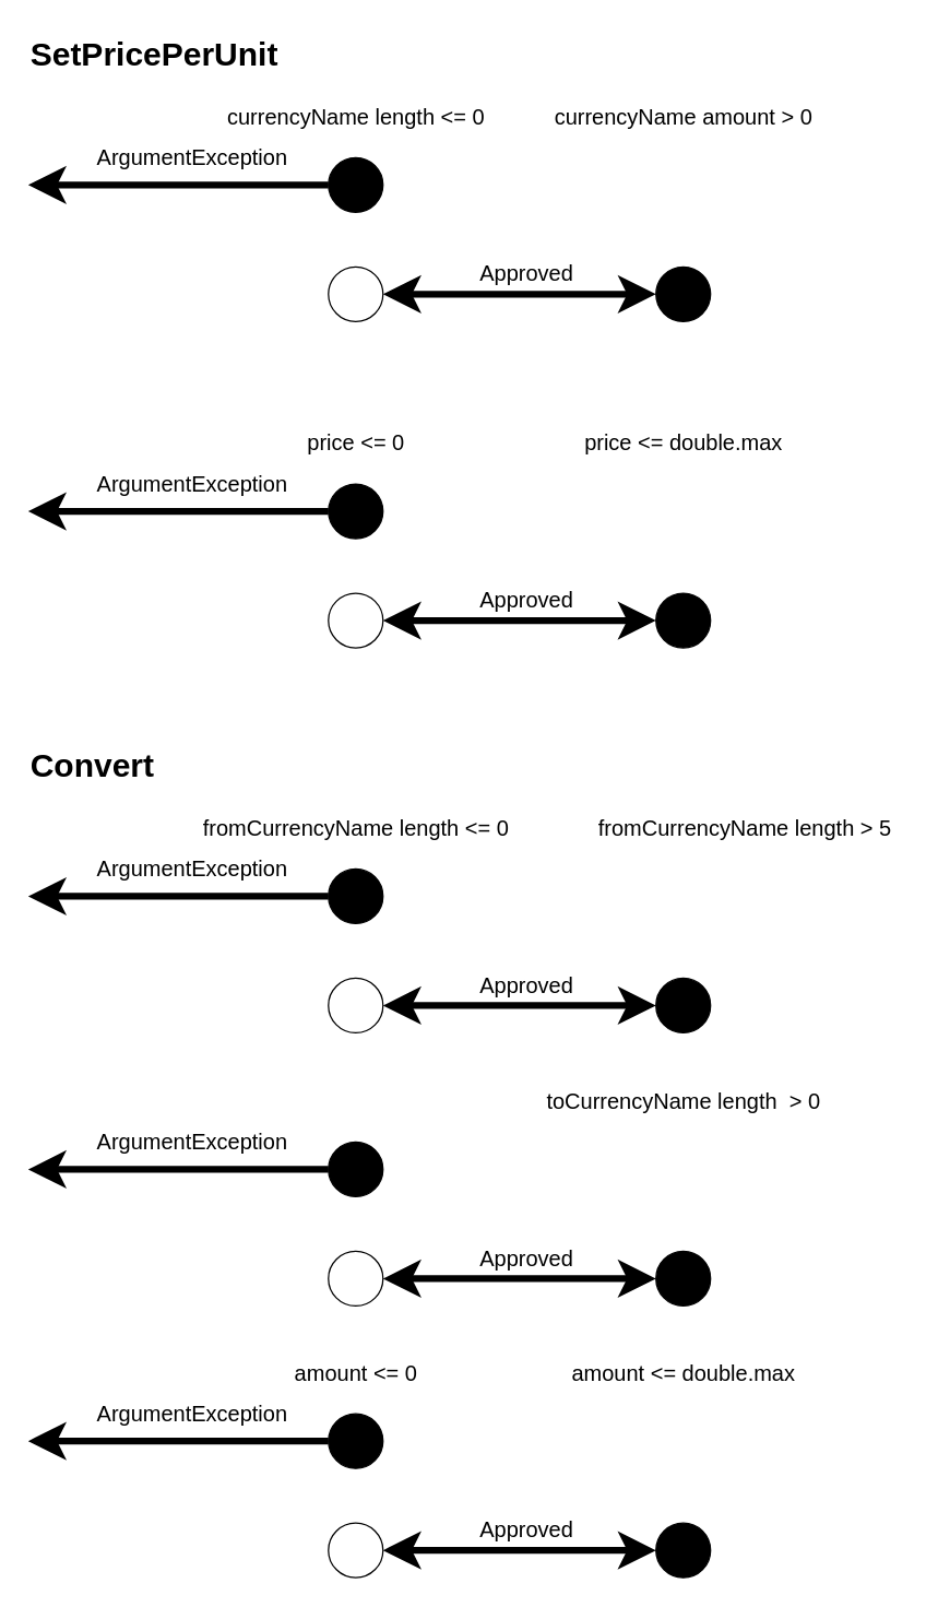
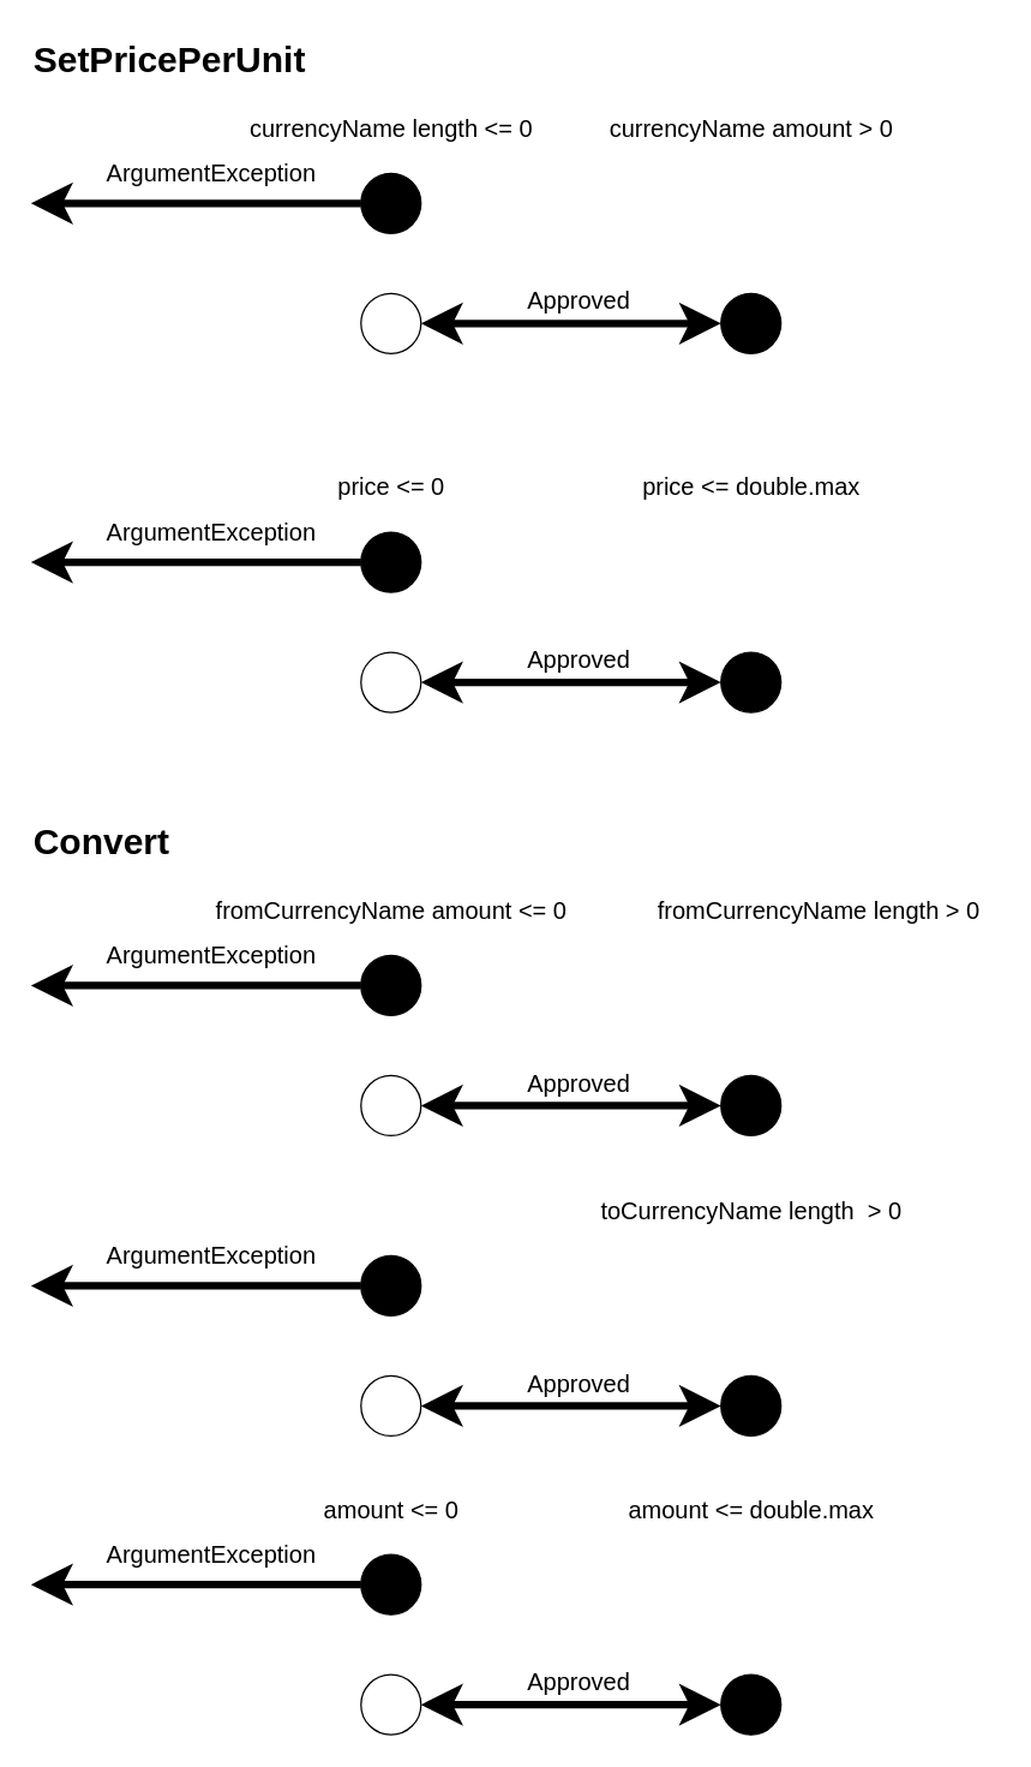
  <mxCell id="0" />
  <mxCell id="1" parent="0" />
  <mxCell id="2" value="" style="endArrow=classic;startArrow=classic;html=1;startSize=12;endSize=12;strokeWidth=5;entryX=0;entryY=0.5;entryDx=0;entryDy=0;" parent="1" target="8" edge="1"><mxGeometry width="50" height="50" relative="1" as="geometry"><mxPoint x="280" y="215" as="sourcePoint" /><mxPoint x="470" y="215" as="targetPoint" /></mxGeometry></mxCell>
  <mxCell id="3" value="" style="ellipse;whiteSpace=wrap;html=1;aspect=fixed;fillColor=#FFFFFF;" parent="1" vertex="1"><mxGeometry x="240" y="195" width="40" height="40" as="geometry" /></mxCell>
  <mxCell id="4" value="" style="ellipse;whiteSpace=wrap;html=1;aspect=fixed;fillColor=#000000;" parent="1" vertex="1"><mxGeometry x="240" y="115" width="40" height="40" as="geometry" /></mxCell>
  <mxCell id="5" value="" style="endArrow=classic;html=1;startSize=16;endSize=12;strokeWidth=5;exitX=0;exitY=0.5;exitDx=0;exitDy=0;" parent="1" source="4" edge="1"><mxGeometry width="50" height="50" relative="1" as="geometry"><mxPoint x="200" y="105" as="sourcePoint" /><mxPoint x="20" y="135" as="targetPoint" /></mxGeometry></mxCell>
  <mxCell id="6" value="ArgumentException" style="text;html=1;resizable=0;autosize=1;align=center;verticalAlign=middle;points=[];fillColor=none;strokeColor=none;rounded=0;fontSize=16;" parent="1" vertex="1"><mxGeometry x="60" y="100" width="160" height="30" as="geometry" /></mxCell>
  <mxCell id="7" value="Approved" style="text;html=1;resizable=0;autosize=1;align=center;verticalAlign=middle;points=[];fillColor=none;strokeColor=none;rounded=0;fontSize=16;" parent="1" vertex="1"><mxGeometry x="340" y="185" width="90" height="30" as="geometry" /></mxCell>
  <mxCell id="8" value="" style="ellipse;whiteSpace=wrap;html=1;aspect=fixed;fillColor=#000000;" parent="1" vertex="1"><mxGeometry x="480" y="195" width="40" height="40" as="geometry" /></mxCell>
  <mxCell id="9" value="currencyName length &amp;lt;= 0" style="text;html=1;resizable=0;autosize=1;align=center;verticalAlign=middle;points=[];fillColor=none;strokeColor=none;rounded=0;fontSize=16;" parent="1" vertex="1"><mxGeometry x="155" y="70" width="210" height="30" as="geometry" /></mxCell>
  <mxCell id="10" value="currencyName amount&amp;nbsp;&amp;gt; 0" style="text;html=1;resizable=0;autosize=1;align=center;verticalAlign=middle;points=[];fillColor=none;strokeColor=none;rounded=0;fontSize=16;" parent="1" vertex="1"><mxGeometry x="400" y="70" width="200" height="30" as="geometry" /></mxCell>
  <mxCell id="11" value="SetPricePerUnit" style="text;html=1;resizable=0;autosize=1;align=left;verticalAlign=middle;points=[];fillColor=none;strokeColor=none;rounded=0;fontSize=24;fontStyle=1" parent="1" vertex="1"><mxGeometry x="20" y="20" width="200" height="40" as="geometry" /></mxCell>
  <mxCell id="12" value="" style="endArrow=classic;startArrow=classic;html=1;startSize=12;endSize=12;strokeWidth=5;entryX=0;entryY=0.5;entryDx=0;entryDy=0;" parent="1" target="18" edge="1"><mxGeometry width="50" height="50" relative="1" as="geometry"><mxPoint x="280" y="454" as="sourcePoint" /><mxPoint x="470" y="454" as="targetPoint" /></mxGeometry></mxCell>
  <mxCell id="13" value="" style="ellipse;whiteSpace=wrap;html=1;aspect=fixed;fillColor=#FFFFFF;" parent="1" vertex="1"><mxGeometry x="240" y="434" width="40" height="40" as="geometry" /></mxCell>
  <mxCell id="14" value="" style="ellipse;whiteSpace=wrap;html=1;aspect=fixed;fillColor=#000000;" parent="1" vertex="1"><mxGeometry x="240" y="354" width="40" height="40" as="geometry" /></mxCell>
  <mxCell id="15" value="" style="endArrow=classic;html=1;startSize=16;endSize=12;strokeWidth=5;exitX=0;exitY=0.5;exitDx=0;exitDy=0;" parent="1" source="14" edge="1"><mxGeometry width="50" height="50" relative="1" as="geometry"><mxPoint x="200" y="344" as="sourcePoint" /><mxPoint x="20" y="374" as="targetPoint" /></mxGeometry></mxCell>
  <mxCell id="16" value="ArgumentException" style="text;html=1;resizable=0;autosize=1;align=center;verticalAlign=middle;points=[];fillColor=none;strokeColor=none;rounded=0;fontSize=16;" parent="1" vertex="1"><mxGeometry x="60" y="339" width="160" height="30" as="geometry" /></mxCell>
  <mxCell id="17" value="Approved" style="text;html=1;resizable=0;autosize=1;align=center;verticalAlign=middle;points=[];fillColor=none;strokeColor=none;rounded=0;fontSize=16;" parent="1" vertex="1"><mxGeometry x="340" y="424" width="90" height="30" as="geometry" /></mxCell>
  <mxCell id="18" value="" style="ellipse;whiteSpace=wrap;html=1;aspect=fixed;fillColor=#000000;" parent="1" vertex="1"><mxGeometry x="480" y="434" width="40" height="40" as="geometry" /></mxCell>
  <mxCell id="19" value="price &amp;lt;= 0" style="text;html=1;resizable=0;autosize=1;align=center;verticalAlign=middle;points=[];fillColor=none;strokeColor=none;rounded=0;fontSize=16;" parent="1" vertex="1"><mxGeometry x="215" y="309" width="90" height="30" as="geometry" /></mxCell>
  <mxCell id="20" value="price &amp;lt;= double.max" style="text;html=1;resizable=0;autosize=1;align=center;verticalAlign=middle;points=[];fillColor=none;strokeColor=none;rounded=0;fontSize=16;" parent="1" vertex="1"><mxGeometry x="415" y="309" width="170" height="30" as="geometry" /></mxCell>
  <mxCell id="21" value="" style="endArrow=classic;startArrow=classic;html=1;startSize=12;endSize=12;strokeWidth=5;entryX=0;entryY=0.5;entryDx=0;entryDy=0;" edge="1" target="27" parent="1"><mxGeometry width="50" height="50" relative="1" as="geometry"><mxPoint x="280" y="736" as="sourcePoint" /><mxPoint x="470" y="736" as="targetPoint" /></mxGeometry></mxCell>
  <mxCell id="22" value="" style="ellipse;whiteSpace=wrap;html=1;aspect=fixed;fillColor=#FFFFFF;" vertex="1" parent="1"><mxGeometry x="240" y="716" width="40" height="40" as="geometry" /></mxCell>
  <mxCell id="23" value="" style="ellipse;whiteSpace=wrap;html=1;aspect=fixed;fillColor=#000000;" vertex="1" parent="1"><mxGeometry x="240" y="636" width="40" height="40" as="geometry" /></mxCell>
  <mxCell id="24" value="" style="endArrow=classic;html=1;startSize=16;endSize=12;strokeWidth=5;exitX=0;exitY=0.5;exitDx=0;exitDy=0;" edge="1" source="23" parent="1"><mxGeometry width="50" height="50" relative="1" as="geometry"><mxPoint x="200" y="626" as="sourcePoint" /><mxPoint x="20" y="656" as="targetPoint" /></mxGeometry></mxCell>
  <mxCell id="25" value="ArgumentException" style="text;html=1;resizable=0;autosize=1;align=center;verticalAlign=middle;points=[];fillColor=none;strokeColor=none;rounded=0;fontSize=16;" vertex="1" parent="1"><mxGeometry x="60" y="621" width="160" height="30" as="geometry" /></mxCell>
  <mxCell id="26" value="Approved" style="text;html=1;resizable=0;autosize=1;align=center;verticalAlign=middle;points=[];fillColor=none;strokeColor=none;rounded=0;fontSize=16;" vertex="1" parent="1"><mxGeometry x="340" y="706" width="90" height="30" as="geometry" /></mxCell>
  <mxCell id="27" value="" style="ellipse;whiteSpace=wrap;html=1;aspect=fixed;fillColor=#000000;" vertex="1" parent="1"><mxGeometry x="480" y="716" width="40" height="40" as="geometry" /></mxCell>
- <mxCell id="28" value="fromCurrencyName length&amp;nbsp;&amp;lt;= 0" style="text;html=1;resizable=0;autosize=1;align=center;verticalAlign=middle;points=[];fillColor=none;strokeColor=none;rounded=0;fontSize=16;" vertex="1" parent="1"><mxGeometry x="135" y="591" width="250" height="30" as="geometry" /></mxCell>
- <mxCell id="29" value="fromCurrencyName length&amp;nbsp;&amp;gt; 5" style="text;html=1;resizable=0;autosize=1;align=center;verticalAlign=middle;points=[];fillColor=none;strokeColor=none;rounded=0;fontSize=16;" vertex="1" parent="1"><mxGeometry x="425" y="591" width="240" height="30" as="geometry" /></mxCell>
+ <mxCell id="28" value="fromCurrencyName amount&amp;nbsp;&amp;lt;= 0" style="text;html=1;resizable=0;autosize=1;align=center;verticalAlign=middle;points=[];fillColor=none;strokeColor=none;rounded=0;fontSize=16;" vertex="1" parent="1"><mxGeometry x="135" y="591" width="250" height="30" as="geometry" /></mxCell>
+ <mxCell id="29" value="fromCurrencyName length&amp;nbsp;&amp;gt; 0" style="text;html=1;resizable=0;autosize=1;align=center;verticalAlign=middle;points=[];fillColor=none;strokeColor=none;rounded=0;fontSize=16;" vertex="1" parent="1"><mxGeometry x="425" y="591" width="240" height="30" as="geometry" /></mxCell>
  <mxCell id="30" value="Convert" style="text;html=1;resizable=0;autosize=1;align=left;verticalAlign=middle;points=[];fillColor=none;strokeColor=none;rounded=0;fontSize=24;fontStyle=1" vertex="1" parent="1"><mxGeometry x="20" y="541" width="110" height="40" as="geometry" /></mxCell>
  <mxCell id="31" value="" style="endArrow=classic;startArrow=classic;html=1;startSize=12;endSize=12;strokeWidth=5;entryX=0;entryY=0.5;entryDx=0;entryDy=0;" edge="1" target="37" parent="1"><mxGeometry width="50" height="50" relative="1" as="geometry"><mxPoint x="280" y="936" as="sourcePoint" /><mxPoint x="470" y="936" as="targetPoint" /></mxGeometry></mxCell>
  <mxCell id="32" value="" style="ellipse;whiteSpace=wrap;html=1;aspect=fixed;fillColor=#FFFFFF;" vertex="1" parent="1"><mxGeometry x="240" y="916" width="40" height="40" as="geometry" /></mxCell>
  <mxCell id="33" value="" style="ellipse;whiteSpace=wrap;html=1;aspect=fixed;fillColor=#000000;" vertex="1" parent="1"><mxGeometry x="240" y="836" width="40" height="40" as="geometry" /></mxCell>
  <mxCell id="34" value="" style="endArrow=classic;html=1;startSize=16;endSize=12;strokeWidth=5;exitX=0;exitY=0.5;exitDx=0;exitDy=0;" edge="1" source="33" parent="1"><mxGeometry width="50" height="50" relative="1" as="geometry"><mxPoint x="200" y="826" as="sourcePoint" /><mxPoint x="20" y="856" as="targetPoint" /></mxGeometry></mxCell>
  <mxCell id="35" value="ArgumentException" style="text;html=1;resizable=0;autosize=1;align=center;verticalAlign=middle;points=[];fillColor=none;strokeColor=none;rounded=0;fontSize=16;" vertex="1" parent="1"><mxGeometry x="60" y="821" width="160" height="30" as="geometry" /></mxCell>
  <mxCell id="36" value="Approved" style="text;html=1;resizable=0;autosize=1;align=center;verticalAlign=middle;points=[];fillColor=none;strokeColor=none;rounded=0;fontSize=16;" vertex="1" parent="1"><mxGeometry x="340" y="906" width="90" height="30" as="geometry" /></mxCell>
  <mxCell id="37" value="" style="ellipse;whiteSpace=wrap;html=1;aspect=fixed;fillColor=#000000;" vertex="1" parent="1"><mxGeometry x="480" y="916" width="40" height="40" as="geometry" /></mxCell>
  <mxCell id="38" value="toCurrencyName length&amp;nbsp;&amp;nbsp;&amp;gt; 0" style="text;html=1;resizable=0;autosize=1;align=center;verticalAlign=middle;points=[];fillColor=none;strokeColor=none;rounded=0;fontSize=16;" vertex="1" parent="1"><mxGeometry x="390" y="791" width="220" height="30" as="geometry" /></mxCell>
  <mxCell id="39" value="" style="endArrow=classic;startArrow=classic;html=1;startSize=12;endSize=12;strokeWidth=5;entryX=0;entryY=0.5;entryDx=0;entryDy=0;" edge="1" target="45" parent="1"><mxGeometry width="50" height="50" relative="1" as="geometry"><mxPoint x="280" y="1135" as="sourcePoint" /><mxPoint x="470" y="1135" as="targetPoint" /></mxGeometry></mxCell>
  <mxCell id="40" value="" style="ellipse;whiteSpace=wrap;html=1;aspect=fixed;fillColor=#FFFFFF;" vertex="1" parent="1"><mxGeometry x="240" y="1115" width="40" height="40" as="geometry" /></mxCell>
  <mxCell id="41" value="" style="ellipse;whiteSpace=wrap;html=1;aspect=fixed;fillColor=#000000;" vertex="1" parent="1"><mxGeometry x="240" y="1035" width="40" height="40" as="geometry" /></mxCell>
  <mxCell id="42" value="" style="endArrow=classic;html=1;startSize=16;endSize=12;strokeWidth=5;exitX=0;exitY=0.5;exitDx=0;exitDy=0;" edge="1" source="41" parent="1"><mxGeometry width="50" height="50" relative="1" as="geometry"><mxPoint x="200" y="1025" as="sourcePoint" /><mxPoint x="20" y="1055" as="targetPoint" /></mxGeometry></mxCell>
  <mxCell id="43" value="ArgumentException" style="text;html=1;resizable=0;autosize=1;align=center;verticalAlign=middle;points=[];fillColor=none;strokeColor=none;rounded=0;fontSize=16;" vertex="1" parent="1"><mxGeometry x="60" y="1020" width="160" height="30" as="geometry" /></mxCell>
  <mxCell id="44" value="Approved" style="text;html=1;resizable=0;autosize=1;align=center;verticalAlign=middle;points=[];fillColor=none;strokeColor=none;rounded=0;fontSize=16;" vertex="1" parent="1"><mxGeometry x="340" y="1105" width="90" height="30" as="geometry" /></mxCell>
  <mxCell id="45" value="" style="ellipse;whiteSpace=wrap;html=1;aspect=fixed;fillColor=#000000;" vertex="1" parent="1"><mxGeometry x="480" y="1115" width="40" height="40" as="geometry" /></mxCell>
  <mxCell id="46" value="amount &amp;lt;= 0" style="text;html=1;resizable=0;autosize=1;align=center;verticalAlign=middle;points=[];fillColor=none;strokeColor=none;rounded=0;fontSize=16;" vertex="1" parent="1"><mxGeometry x="205" y="990" width="110" height="30" as="geometry" /></mxCell>
  <mxCell id="47" value="amount&amp;nbsp;&amp;lt;= double.max" style="text;html=1;resizable=0;autosize=1;align=center;verticalAlign=middle;points=[];fillColor=none;strokeColor=none;rounded=0;fontSize=16;" vertex="1" parent="1"><mxGeometry x="405" y="990" width="190" height="30" as="geometry" /></mxCell>
